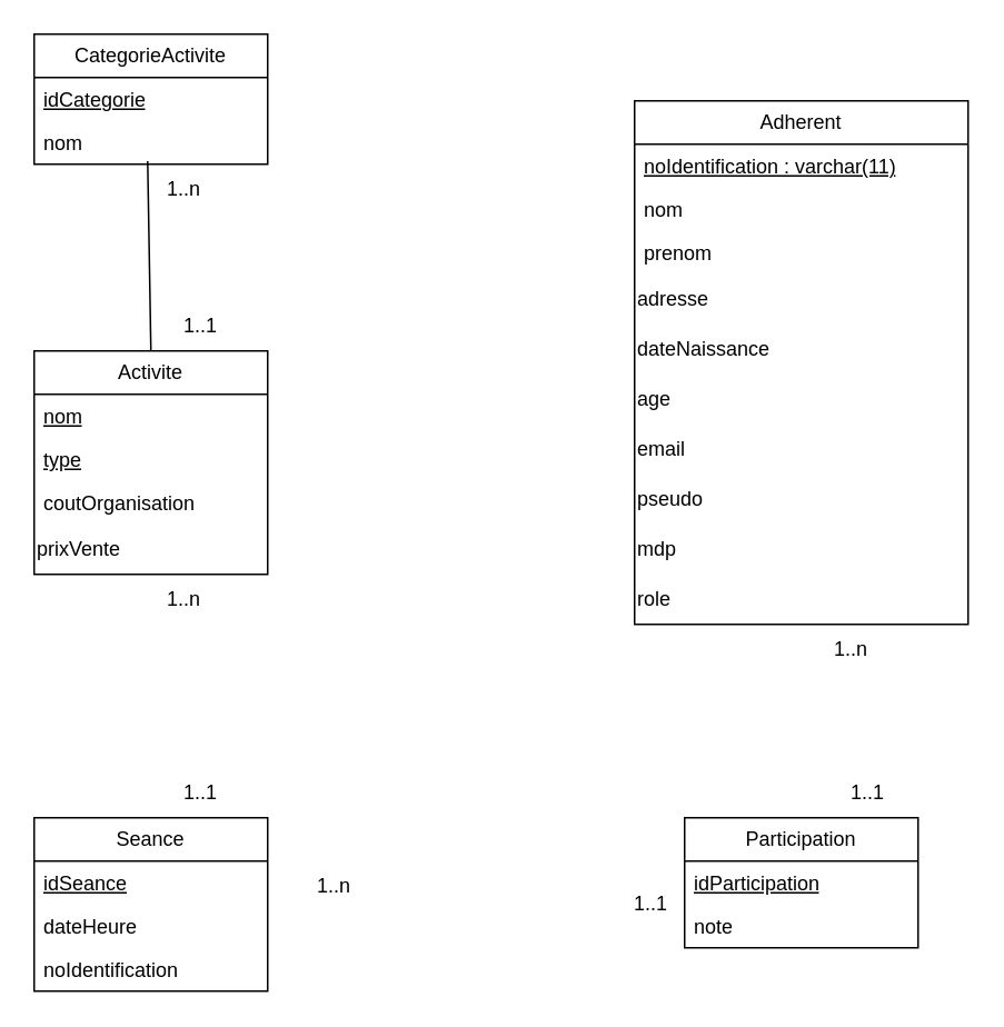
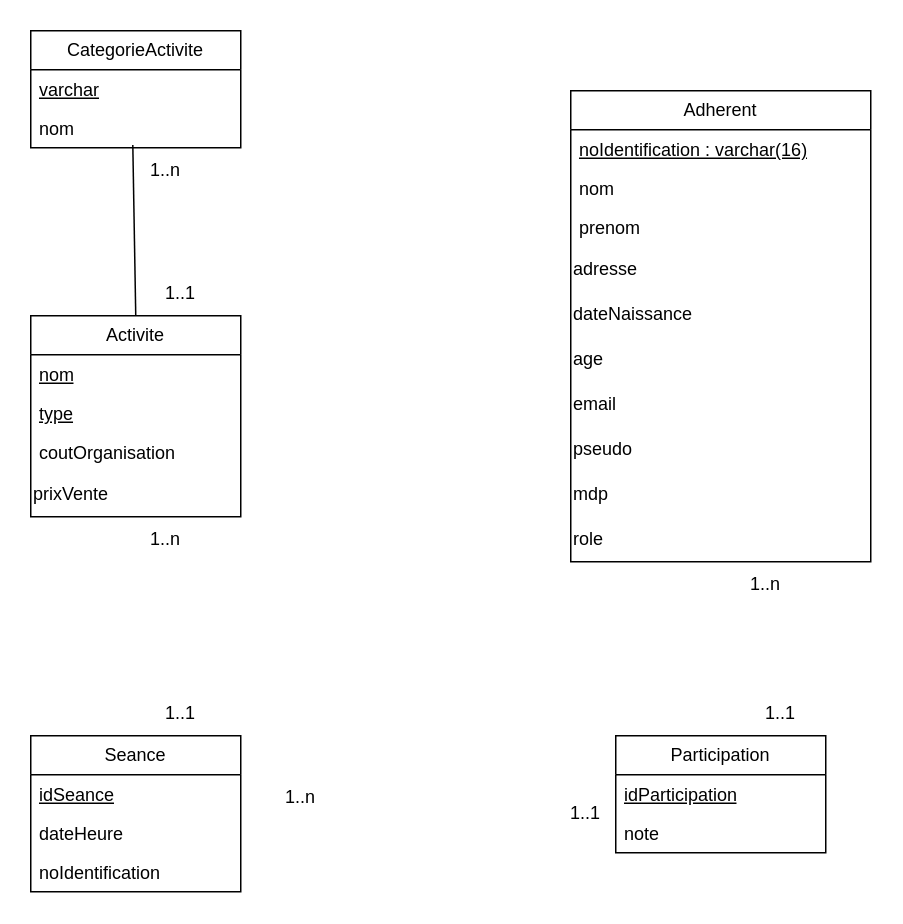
  <mxCell id="0" />
  <mxCell id="1" parent="0" />
  <mxCell id="2" value="Activite" style="swimlane;fontStyle=0;childLayout=stackLayout;horizontal=1;startSize=26;fillColor=none;horizontalStack=0;resizeParent=1;resizeParentMax=0;resizeLast=0;collapsible=1;marginBottom=0;whiteSpace=wrap;html=1;" parent="1" vertex="1"><mxGeometry x="20" y="210" width="140" height="134" as="geometry" /></mxCell>
  <mxCell id="3" value="nom" style="text;strokeColor=none;fillColor=none;align=left;verticalAlign=top;spacingLeft=4;spacingRight=4;overflow=hidden;rotatable=0;points=[[0,0.5],[1,0.5]];portConstraint=eastwest;whiteSpace=wrap;html=1;fontStyle=4" parent="2" vertex="1"><mxGeometry y="26" width="140" height="26" as="geometry" /></mxCell>
  <mxCell id="4" value="type" style="text;strokeColor=none;fillColor=none;align=left;verticalAlign=top;spacingLeft=4;spacingRight=4;overflow=hidden;rotatable=0;points=[[0,0.5],[1,0.5]];portConstraint=eastwest;whiteSpace=wrap;html=1;fontStyle=4" parent="2" vertex="1"><mxGeometry y="52" width="140" height="26" as="geometry" /></mxCell>
  <mxCell id="5" value="coutOrganisation" style="text;strokeColor=none;fillColor=none;align=left;verticalAlign=top;spacingLeft=4;spacingRight=4;overflow=hidden;rotatable=0;points=[[0,0.5],[1,0.5]];portConstraint=eastwest;whiteSpace=wrap;html=1;" parent="2" vertex="1"><mxGeometry y="78" width="140" height="26" as="geometry" /></mxCell>
  <mxCell id="6" value="&lt;div&gt;prixVente&lt;/div&gt;" style="text;html=1;align=left;verticalAlign=middle;whiteSpace=wrap;rounded=0;" parent="2" vertex="1"><mxGeometry y="104" width="140" height="30" as="geometry" /></mxCell>
  <mxCell id="7" value="Seance" style="swimlane;fontStyle=0;childLayout=stackLayout;horizontal=1;startSize=26;fillColor=none;horizontalStack=0;resizeParent=1;resizeParentMax=0;resizeLast=0;collapsible=1;marginBottom=0;whiteSpace=wrap;html=1;" parent="1" vertex="1"><mxGeometry x="20" y="490" width="140" height="104" as="geometry" /></mxCell>
  <mxCell id="8" value="idSeance" style="text;strokeColor=none;fillColor=none;align=left;verticalAlign=top;spacingLeft=4;spacingRight=4;overflow=hidden;rotatable=0;points=[[0,0.5],[1,0.5]];portConstraint=eastwest;whiteSpace=wrap;html=1;fontStyle=4" parent="7" vertex="1"><mxGeometry y="26" width="140" height="26" as="geometry" /></mxCell>
  <mxCell id="9" value="dateHeure" style="text;strokeColor=none;fillColor=none;align=left;verticalAlign=top;spacingLeft=4;spacingRight=4;overflow=hidden;rotatable=0;points=[[0,0.5],[1,0.5]];portConstraint=eastwest;whiteSpace=wrap;html=1;" parent="7" vertex="1"><mxGeometry y="52" width="140" height="26" as="geometry" /></mxCell>
  <mxCell id="10" value="noIdentification" style="text;strokeColor=none;fillColor=none;align=left;verticalAlign=top;spacingLeft=4;spacingRight=4;overflow=hidden;rotatable=0;points=[[0,0.5],[1,0.5]];portConstraint=eastwest;whiteSpace=wrap;html=1;" parent="7" vertex="1"><mxGeometry y="78" width="140" height="26" as="geometry" /></mxCell>
  <mxCell id="11" value="Adherent" style="swimlane;fontStyle=0;childLayout=stackLayout;horizontal=1;startSize=26;fillColor=none;horizontalStack=0;resizeParent=1;resizeParentMax=0;resizeLast=0;collapsible=1;marginBottom=0;whiteSpace=wrap;html=1;" parent="1" vertex="1"><mxGeometry x="380" y="60" width="200" height="314" as="geometry" /></mxCell>
- <mxCell id="12" value="noIdentification : varchar(11)" style="text;strokeColor=none;fillColor=none;align=left;verticalAlign=top;spacingLeft=4;spacingRight=4;overflow=hidden;rotatable=0;points=[[0,0.5],[1,0.5]];portConstraint=eastwest;whiteSpace=wrap;html=1;fontStyle=4" parent="11" vertex="1"><mxGeometry y="26" width="200" height="26" as="geometry" /></mxCell>
+ <mxCell id="12" value="noIdentification : varchar(16)" style="text;strokeColor=none;fillColor=none;align=left;verticalAlign=top;spacingLeft=4;spacingRight=4;overflow=hidden;rotatable=0;points=[[0,0.5],[1,0.5]];portConstraint=eastwest;whiteSpace=wrap;html=1;fontStyle=4" parent="11" vertex="1"><mxGeometry y="26" width="200" height="26" as="geometry" /></mxCell>
  <mxCell id="13" value="nom" style="text;strokeColor=none;fillColor=none;align=left;verticalAlign=top;spacingLeft=4;spacingRight=4;overflow=hidden;rotatable=0;points=[[0,0.5],[1,0.5]];portConstraint=eastwest;whiteSpace=wrap;html=1;" parent="11" vertex="1"><mxGeometry y="52" width="200" height="26" as="geometry" /></mxCell>
  <mxCell id="14" value="prenom" style="text;strokeColor=none;fillColor=none;align=left;verticalAlign=top;spacingLeft=4;spacingRight=4;overflow=hidden;rotatable=0;points=[[0,0.5],[1,0.5]];portConstraint=eastwest;whiteSpace=wrap;html=1;" parent="11" vertex="1"><mxGeometry y="78" width="200" height="26" as="geometry" /></mxCell>
  <mxCell id="15" value="adresse" style="text;html=1;align=left;verticalAlign=middle;whiteSpace=wrap;rounded=0;" parent="11" vertex="1"><mxGeometry y="104" width="200" height="30" as="geometry" /></mxCell>
  <mxCell id="16" value="dateNaissance" style="text;html=1;align=left;verticalAlign=middle;whiteSpace=wrap;rounded=0;" parent="11" vertex="1"><mxGeometry y="134" width="200" height="30" as="geometry" /></mxCell>
  <mxCell id="17" value="age" style="text;html=1;align=left;verticalAlign=middle;whiteSpace=wrap;rounded=0;" parent="11" vertex="1"><mxGeometry y="164" width="200" height="30" as="geometry" /></mxCell>
  <mxCell id="18" value="&lt;div align=&quot;left&quot;&gt;email&lt;/div&gt;" style="text;html=1;align=left;verticalAlign=middle;whiteSpace=wrap;rounded=0;" parent="11" vertex="1"><mxGeometry y="194" width="200" height="30" as="geometry" /></mxCell>
  <mxCell id="19" value="&lt;div align=&quot;left&quot;&gt;pseudo&lt;/div&gt;" style="text;html=1;align=left;verticalAlign=middle;whiteSpace=wrap;rounded=0;" parent="11" vertex="1"><mxGeometry y="224" width="200" height="30" as="geometry" /></mxCell>
  <mxCell id="20" value="&lt;div align=&quot;left&quot;&gt;mdp&lt;/div&gt;" style="text;html=1;align=left;verticalAlign=middle;whiteSpace=wrap;rounded=0;" parent="11" vertex="1"><mxGeometry y="254" width="200" height="30" as="geometry" /></mxCell>
  <mxCell id="21" value="&lt;div align=&quot;left&quot;&gt;role&lt;/div&gt;" style="text;html=1;align=left;verticalAlign=middle;whiteSpace=wrap;rounded=0;" parent="11" vertex="1"><mxGeometry y="284" width="200" height="30" as="geometry" /></mxCell>
  <mxCell id="22" value="1..n" style="text;html=1;align=center;verticalAlign=middle;whiteSpace=wrap;rounded=0;" parent="1" vertex="1"><mxGeometry x="80" y="344" width="60" height="30" as="geometry" /></mxCell>
  <mxCell id="23" value="1..1" style="text;html=1;align=center;verticalAlign=middle;whiteSpace=wrap;rounded=0;" parent="1" vertex="1"><mxGeometry x="90" y="460" width="60" height="30" as="geometry" /></mxCell>
  <mxCell id="24" value="Participation" style="swimlane;fontStyle=0;childLayout=stackLayout;horizontal=1;startSize=26;fillColor=none;horizontalStack=0;resizeParent=1;resizeParentMax=0;resizeLast=0;collapsible=1;marginBottom=0;whiteSpace=wrap;html=1;" parent="1" vertex="1"><mxGeometry x="410" y="490" width="140" height="78" as="geometry" /></mxCell>
  <mxCell id="25" value="idParticipation" style="text;strokeColor=none;fillColor=none;align=left;verticalAlign=top;spacingLeft=4;spacingRight=4;overflow=hidden;rotatable=0;points=[[0,0.5],[1,0.5]];portConstraint=eastwest;whiteSpace=wrap;html=1;fontStyle=4" parent="24" vertex="1"><mxGeometry y="26" width="140" height="26" as="geometry" /></mxCell>
  <mxCell id="26" value="note" style="text;strokeColor=none;fillColor=none;align=left;verticalAlign=top;spacingLeft=4;spacingRight=4;overflow=hidden;rotatable=0;points=[[0,0.5],[1,0.5]];portConstraint=eastwest;whiteSpace=wrap;html=1;" parent="24" vertex="1"><mxGeometry y="52" width="140" height="26" as="geometry" /></mxCell>
  <mxCell id="27" value="1..n" style="text;html=1;align=center;verticalAlign=middle;whiteSpace=wrap;rounded=0;" parent="1" vertex="1"><mxGeometry x="170" y="516" width="60" height="30" as="geometry" /></mxCell>
  <mxCell id="28" value="CategorieActivite" style="swimlane;fontStyle=0;childLayout=stackLayout;horizontal=1;startSize=26;fillColor=none;horizontalStack=0;resizeParent=1;resizeParentMax=0;resizeLast=0;collapsible=1;marginBottom=0;whiteSpace=wrap;html=1;" parent="1" vertex="1"><mxGeometry x="20" y="20" width="140" height="78" as="geometry" /></mxCell>
- <mxCell id="29" value="&lt;u&gt;idCategorie&lt;/u&gt;" style="text;strokeColor=none;fillColor=none;align=left;verticalAlign=top;spacingLeft=4;spacingRight=4;overflow=hidden;rotatable=0;points=[[0,0.5],[1,0.5]];portConstraint=eastwest;whiteSpace=wrap;html=1;" parent="28" vertex="1"><mxGeometry y="26" width="140" height="26" as="geometry" /></mxCell>
+ <mxCell id="29" value="&lt;u&gt;varchar&lt;/u&gt;" style="text;strokeColor=none;fillColor=none;align=left;verticalAlign=top;spacingLeft=4;spacingRight=4;overflow=hidden;rotatable=0;points=[[0,0.5],[1,0.5]];portConstraint=eastwest;whiteSpace=wrap;html=1;" parent="28" vertex="1"><mxGeometry y="26" width="140" height="26" as="geometry" /></mxCell>
  <mxCell id="30" value="nom" style="text;strokeColor=none;fillColor=none;align=left;verticalAlign=top;spacingLeft=4;spacingRight=4;overflow=hidden;rotatable=0;points=[[0,0.5],[1,0.5]];portConstraint=eastwest;whiteSpace=wrap;html=1;" parent="28" vertex="1"><mxGeometry y="52" width="140" height="26" as="geometry" /></mxCell>
  <mxCell id="31" value="&lt;div&gt;1..1&lt;/div&gt;" style="text;html=1;align=center;verticalAlign=middle;whiteSpace=wrap;rounded=0;" parent="1" vertex="1"><mxGeometry x="360" y="527" width="60" height="30" as="geometry" /></mxCell>
  <mxCell id="32" value="&lt;div&gt;1..1&lt;/div&gt;" style="text;html=1;align=center;verticalAlign=middle;whiteSpace=wrap;rounded=0;" parent="1" vertex="1"><mxGeometry x="490" y="460" width="60" height="30" as="geometry" /></mxCell>
  <mxCell id="33" value="&lt;div&gt;1..n&lt;/div&gt;" style="text;html=1;align=center;verticalAlign=middle;whiteSpace=wrap;rounded=0;" parent="1" vertex="1"><mxGeometry x="480" y="374" width="60" height="30" as="geometry" /></mxCell>
  <mxCell id="34" value="" style="endArrow=none;html=1;rounded=0;entryX=0.486;entryY=0.931;entryDx=0;entryDy=0;entryPerimeter=0;exitX=0.5;exitY=0;exitDx=0;exitDy=0;" parent="1" source="2" target="30" edge="1"><mxGeometry width="50" height="50" relative="1" as="geometry"><mxPoint x="70" y="180" as="sourcePoint" /><mxPoint x="89.16" y="124.156" as="targetPoint" /></mxGeometry></mxCell>
  <mxCell id="35" value="1..n" style="text;html=1;align=center;verticalAlign=middle;whiteSpace=wrap;rounded=0;" parent="1" vertex="1"><mxGeometry x="80" y="98" width="60" height="30" as="geometry" /></mxCell>
  <mxCell id="36" value="1..1" style="text;html=1;align=center;verticalAlign=middle;whiteSpace=wrap;rounded=0;" parent="1" vertex="1"><mxGeometry x="90" y="180" width="60" height="30" as="geometry" /></mxCell>
